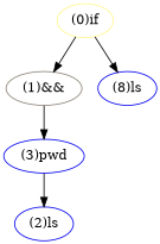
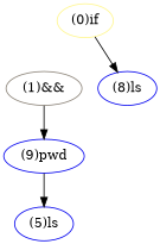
  digraph {
    node [color=blue2]
    "(0)if" [color=khaki1]
    "(1)&&" [color=antiquewhite4]
    n3 [label="(8)ls"]
-   "(3)pwd"
-   "(2)ls"
-   "(0)if" -> "(1)&&"
+   "(3)pwd" [label="(9)pwd"]
+   "(2)ls" [label="(5)ls"]
    "(0)if" -> n3
    "(1)&&" -> "(3)pwd"
    "(3)pwd" -> "(2)ls"
  }
